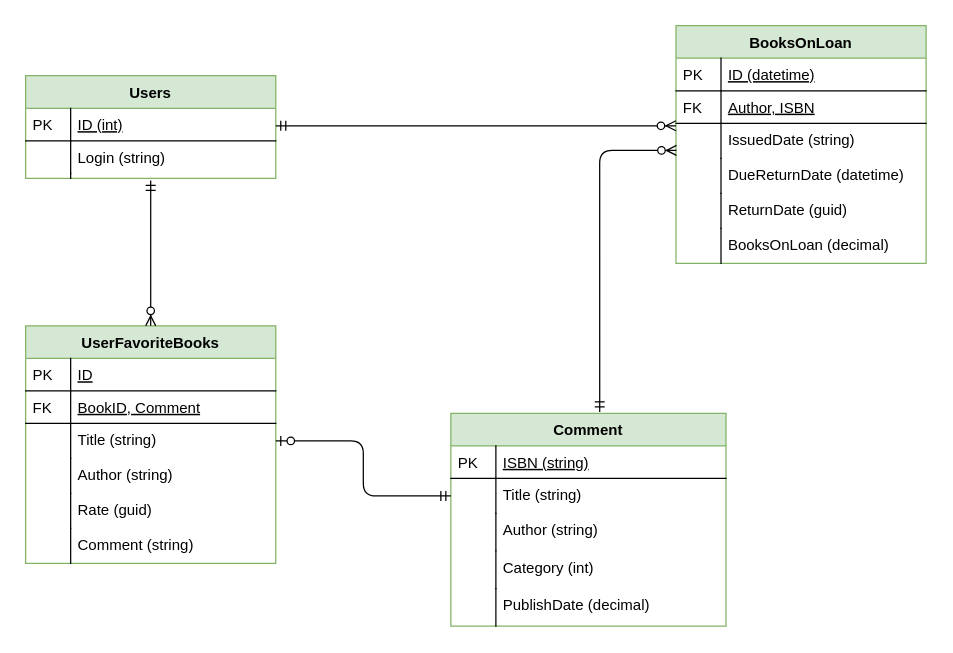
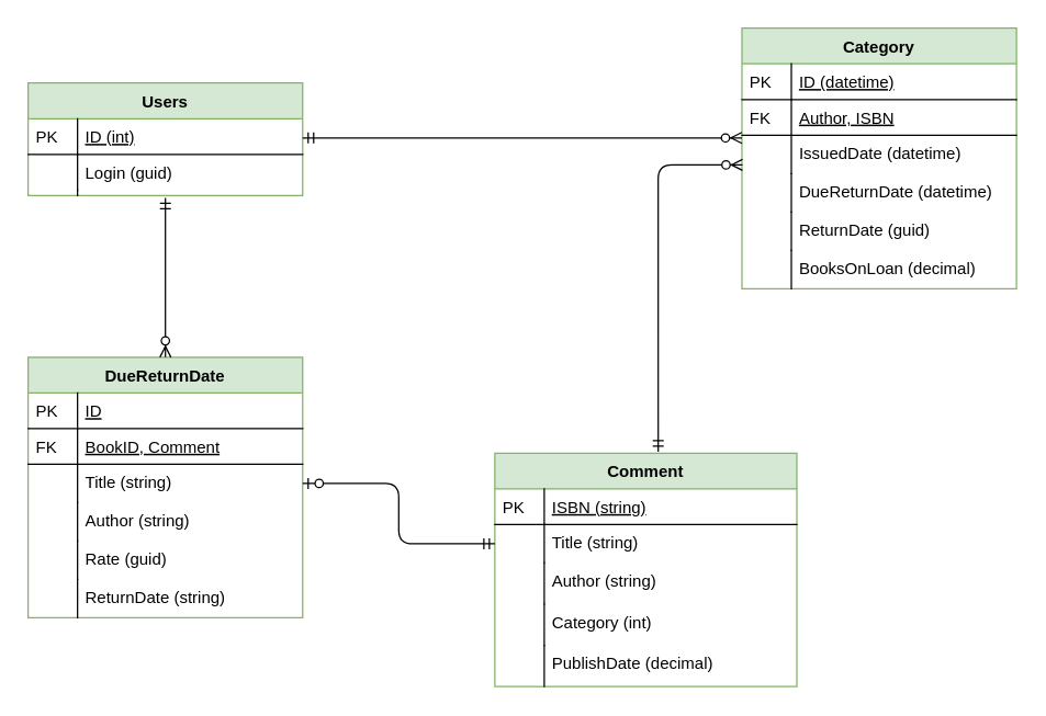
  <mxCell id="0" />
  <mxCell id="1" parent="0" />
  <mxCell id="2" value="Comment" style="swimlane;fontStyle=1;childLayout=stackLayout;horizontal=1;startSize=26;horizontalStack=0;resizeParent=1;resizeLast=0;collapsible=1;marginBottom=0;rounded=0;shadow=0;strokeWidth=1;fillColor=#d5e8d4;strokeColor=#82b366;autosize=1;" parent="1" vertex="1"><mxGeometry x="360" y="330" width="220" height="170" as="geometry"><mxRectangle x="160" y="120" width="160" height="26" as="alternateBounds" /></mxGeometry></mxCell>
  <mxCell id="3" value="ISBN (string)" style="shape=partialRectangle;top=0;left=0;right=0;bottom=1;align=left;verticalAlign=top;fillColor=none;spacingLeft=40;spacingRight=4;overflow=hidden;rotatable=0;points=[[0,0.5],[1,0.5]];portConstraint=eastwest;dropTarget=0;rounded=0;shadow=0;strokeWidth=1;fontStyle=4;autosize=1;" parent="2" vertex="1"><mxGeometry y="26" width="220" height="26" as="geometry" /></mxCell>
  <mxCell id="4" value="PK" style="shape=partialRectangle;top=0;left=0;bottom=0;fillColor=none;align=left;verticalAlign=top;spacingLeft=4;spacingRight=4;overflow=hidden;rotatable=0;points=[];portConstraint=eastwest;part=1;" parent="3" vertex="1" connectable="0"><mxGeometry width="36" height="26" as="geometry" /></mxCell>
  <mxCell id="5" value="Title (string)" style="shape=partialRectangle;top=0;left=0;right=0;bottom=0;align=left;verticalAlign=top;fillColor=none;spacingLeft=40;spacingRight=4;overflow=hidden;rotatable=0;points=[[0,0.5],[1,0.5]];portConstraint=eastwest;dropTarget=0;rounded=0;shadow=0;strokeWidth=1;autosize=1;" vertex="1" parent="2"><mxGeometry y="52" width="220" height="28" as="geometry" /></mxCell>
  <mxCell id="6" value="" style="shape=partialRectangle;top=0;left=0;bottom=0;fillColor=none;align=left;verticalAlign=top;spacingLeft=4;spacingRight=4;overflow=hidden;rotatable=0;points=[];portConstraint=eastwest;part=1;" vertex="1" connectable="0" parent="5"><mxGeometry width="36" height="28" as="geometry" /></mxCell>
  <mxCell id="7" value="Author (string)" style="shape=partialRectangle;top=0;left=0;right=0;bottom=0;align=left;verticalAlign=top;fillColor=none;spacingLeft=40;spacingRight=4;overflow=hidden;rotatable=0;points=[[0,0.5],[1,0.5]];portConstraint=eastwest;dropTarget=0;rounded=0;shadow=0;strokeWidth=1;autosize=1;" vertex="1" parent="2"><mxGeometry y="80" width="220" height="30" as="geometry" /></mxCell>
  <mxCell id="8" value="" style="shape=partialRectangle;top=0;left=0;bottom=0;fillColor=none;align=left;verticalAlign=top;spacingLeft=4;spacingRight=4;overflow=hidden;rotatable=0;points=[];portConstraint=eastwest;part=1;" vertex="1" connectable="0" parent="7"><mxGeometry width="36" height="30" as="geometry" /></mxCell>
  <mxCell id="9" value="Category (int)" style="shape=partialRectangle;top=0;left=0;right=0;bottom=0;align=left;verticalAlign=top;fillColor=none;spacingLeft=40;spacingRight=4;overflow=hidden;rotatable=0;points=[[0,0.5],[1,0.5]];portConstraint=eastwest;dropTarget=0;rounded=0;shadow=0;strokeWidth=1;autosize=1;" vertex="1" parent="2"><mxGeometry y="110" width="220" height="30" as="geometry" /></mxCell>
  <mxCell id="10" value="" style="shape=partialRectangle;top=0;left=0;bottom=0;fillColor=none;align=left;verticalAlign=top;spacingLeft=4;spacingRight=4;overflow=hidden;rotatable=0;points=[];portConstraint=eastwest;part=1;" vertex="1" connectable="0" parent="9"><mxGeometry width="36" height="30" as="geometry" /></mxCell>
  <mxCell id="11" value="PublishDate (decimal)" style="shape=partialRectangle;top=0;left=0;right=0;bottom=0;align=left;verticalAlign=top;fillColor=none;spacingLeft=40;spacingRight=4;overflow=hidden;rotatable=0;points=[[0,0.5],[1,0.5]];portConstraint=eastwest;dropTarget=0;rounded=0;shadow=0;strokeWidth=1;autosize=1;" vertex="1" parent="2"><mxGeometry y="140" width="220" height="30" as="geometry" /></mxCell>
  <mxCell id="12" value="" style="shape=partialRectangle;top=0;left=0;bottom=0;fillColor=none;align=left;verticalAlign=top;spacingLeft=4;spacingRight=4;overflow=hidden;rotatable=0;points=[];portConstraint=eastwest;part=1;" vertex="1" connectable="0" parent="11"><mxGeometry width="36" height="30" as="geometry" /></mxCell>
  <mxCell id="13" value="Users" style="swimlane;fontStyle=1;childLayout=stackLayout;horizontal=1;startSize=26;horizontalStack=0;resizeParent=1;resizeLast=0;collapsible=1;marginBottom=0;rounded=0;shadow=0;strokeWidth=1;fillColor=#d5e8d4;strokeColor=#82b366;" vertex="1" parent="1"><mxGeometry x="20" y="60" width="200" height="82" as="geometry"><mxRectangle x="160" y="120" width="160" height="26" as="alternateBounds" /></mxGeometry></mxCell>
  <mxCell id="14" value="ID (int)" style="shape=partialRectangle;top=0;left=0;right=0;bottom=1;align=left;verticalAlign=top;fillColor=none;spacingLeft=40;spacingRight=4;overflow=hidden;rotatable=0;points=[[0,0.5],[1,0.5]];portConstraint=eastwest;dropTarget=0;rounded=0;shadow=0;strokeWidth=1;fontStyle=4;autosize=0;" vertex="1" parent="13"><mxGeometry y="26" width="200" height="26" as="geometry" /></mxCell>
  <mxCell id="15" value="PK" style="shape=partialRectangle;top=0;left=0;bottom=0;fillColor=none;align=left;verticalAlign=top;spacingLeft=4;spacingRight=4;overflow=hidden;rotatable=0;points=[];portConstraint=eastwest;part=1;" vertex="1" connectable="0" parent="14"><mxGeometry width="36" height="26" as="geometry" /></mxCell>
- <mxCell id="16" value="Login (string)" style="shape=partialRectangle;top=0;left=0;right=0;bottom=0;align=left;verticalAlign=top;fillColor=none;spacingLeft=40;spacingRight=4;overflow=hidden;rotatable=0;points=[[0,0.5],[1,0.5]];portConstraint=eastwest;dropTarget=0;rounded=0;shadow=0;strokeWidth=1;" vertex="1" parent="13"><mxGeometry y="52" width="200" height="26" as="geometry" /></mxCell>
+ <mxCell id="16" value="Login (guid)" style="shape=partialRectangle;top=0;left=0;right=0;bottom=0;align=left;verticalAlign=top;fillColor=none;spacingLeft=40;spacingRight=4;overflow=hidden;rotatable=0;points=[[0,0.5],[1,0.5]];portConstraint=eastwest;dropTarget=0;rounded=0;shadow=0;strokeWidth=1;" vertex="1" parent="13"><mxGeometry y="52" width="200" height="26" as="geometry" /></mxCell>
  <mxCell id="17" value="" style="shape=partialRectangle;top=0;left=0;bottom=0;fillColor=none;align=left;verticalAlign=top;spacingLeft=4;spacingRight=4;overflow=hidden;rotatable=0;points=[];portConstraint=eastwest;part=1;" vertex="1" connectable="0" parent="16"><mxGeometry width="36" height="26" as="geometry" /></mxCell>
  <mxCell id="18" value="" style="shape=partialRectangle;top=0;left=0;right=0;bottom=0;align=left;verticalAlign=top;fillColor=none;spacingLeft=40;spacingRight=4;overflow=hidden;rotatable=0;points=[[0,0.5],[1,0.5]];portConstraint=eastwest;dropTarget=0;rounded=0;shadow=0;strokeWidth=1;" vertex="1" parent="13"><mxGeometry y="78" width="200" height="4" as="geometry" /></mxCell>
  <mxCell id="19" value="" style="shape=partialRectangle;top=0;left=0;bottom=0;fillColor=none;align=left;verticalAlign=top;spacingLeft=4;spacingRight=4;overflow=hidden;rotatable=0;points=[];portConstraint=eastwest;part=1;" vertex="1" connectable="0" parent="18"><mxGeometry width="36" height="4" as="geometry" /></mxCell>
- <mxCell id="20" value="UserFavoriteBooks" style="swimlane;fontStyle=1;childLayout=stackLayout;horizontal=1;startSize=26;horizontalStack=0;resizeParent=1;resizeLast=0;collapsible=1;marginBottom=0;rounded=0;shadow=0;strokeWidth=1;fillColor=#d5e8d4;strokeColor=#82b366;" vertex="1" parent="1"><mxGeometry x="20" y="260" width="200" height="190" as="geometry"><mxRectangle x="160" y="120" width="160" height="26" as="alternateBounds" /></mxGeometry></mxCell>
+ <mxCell id="20" value="DueReturnDate" style="swimlane;fontStyle=1;childLayout=stackLayout;horizontal=1;startSize=26;horizontalStack=0;resizeParent=1;resizeLast=0;collapsible=1;marginBottom=0;rounded=0;shadow=0;strokeWidth=1;fillColor=#d5e8d4;strokeColor=#82b366;" vertex="1" parent="1"><mxGeometry x="20" y="260" width="200" height="190" as="geometry"><mxRectangle x="160" y="120" width="160" height="26" as="alternateBounds" /></mxGeometry></mxCell>
  <mxCell id="21" value="ID" style="shape=partialRectangle;top=0;left=0;right=0;bottom=1;align=left;verticalAlign=top;fillColor=none;spacingLeft=40;spacingRight=4;overflow=hidden;rotatable=0;points=[[0,0.5],[1,0.5]];portConstraint=eastwest;dropTarget=0;rounded=0;shadow=0;strokeWidth=1;fontStyle=4;autosize=0;" vertex="1" parent="20"><mxGeometry y="26" width="200" height="26" as="geometry" /></mxCell>
  <mxCell id="22" value="PK" style="shape=partialRectangle;top=0;left=0;bottom=0;fillColor=none;align=left;verticalAlign=top;spacingLeft=4;spacingRight=4;overflow=hidden;rotatable=0;points=[];portConstraint=eastwest;part=1;" vertex="1" connectable="0" parent="21"><mxGeometry width="36" height="26" as="geometry" /></mxCell>
  <mxCell id="23" value="BookID, Comment" style="shape=partialRectangle;top=0;left=0;right=0;bottom=1;align=left;verticalAlign=top;fillColor=none;spacingLeft=40;spacingRight=4;overflow=hidden;rotatable=0;points=[[0,0.5],[1,0.5]];portConstraint=eastwest;dropTarget=0;rounded=0;shadow=0;strokeWidth=1;fontStyle=4;autosize=0;" vertex="1" parent="20"><mxGeometry y="52" width="200" height="26" as="geometry" /></mxCell>
  <mxCell id="24" value="FK" style="shape=partialRectangle;top=0;left=0;bottom=0;fillColor=none;align=left;verticalAlign=top;spacingLeft=4;spacingRight=4;overflow=hidden;rotatable=0;points=[];portConstraint=eastwest;part=1;" vertex="1" connectable="0" parent="23"><mxGeometry width="36" height="26" as="geometry" /></mxCell>
  <mxCell id="25" value="Title (string)" style="shape=partialRectangle;top=0;left=0;right=0;bottom=0;align=left;verticalAlign=top;fillColor=none;spacingLeft=40;spacingRight=4;overflow=hidden;rotatable=0;points=[[0,0.5],[1,0.5]];portConstraint=eastwest;dropTarget=0;rounded=0;shadow=0;strokeWidth=1;" vertex="1" parent="20"><mxGeometry y="78" width="200" height="28" as="geometry" /></mxCell>
  <mxCell id="26" value="" style="shape=partialRectangle;top=0;left=0;bottom=0;fillColor=none;align=left;verticalAlign=top;spacingLeft=4;spacingRight=4;overflow=hidden;rotatable=0;points=[];portConstraint=eastwest;part=1;" vertex="1" connectable="0" parent="25"><mxGeometry width="36" height="28" as="geometry" /></mxCell>
  <mxCell id="27" value="Author (string)" style="shape=partialRectangle;top=0;left=0;right=0;bottom=0;align=left;verticalAlign=top;fillColor=none;spacingLeft=40;spacingRight=4;overflow=hidden;rotatable=0;points=[[0,0.5],[1,0.5]];portConstraint=eastwest;dropTarget=0;rounded=0;shadow=0;strokeWidth=1;" vertex="1" parent="20"><mxGeometry y="106" width="200" height="28" as="geometry" /></mxCell>
  <mxCell id="28" value="" style="shape=partialRectangle;top=0;left=0;bottom=0;fillColor=none;align=left;verticalAlign=top;spacingLeft=4;spacingRight=4;overflow=hidden;rotatable=0;points=[];portConstraint=eastwest;part=1;" vertex="1" connectable="0" parent="27"><mxGeometry width="36" height="28" as="geometry" /></mxCell>
  <mxCell id="29" value="Rate (guid)" style="shape=partialRectangle;top=0;left=0;right=0;bottom=0;align=left;verticalAlign=top;fillColor=none;spacingLeft=40;spacingRight=4;overflow=hidden;rotatable=0;points=[[0,0.5],[1,0.5]];portConstraint=eastwest;dropTarget=0;rounded=0;shadow=0;strokeWidth=1;" vertex="1" parent="20"><mxGeometry y="134" width="200" height="28" as="geometry" /></mxCell>
  <mxCell id="30" value="" style="shape=partialRectangle;top=0;left=0;bottom=0;fillColor=none;align=left;verticalAlign=top;spacingLeft=4;spacingRight=4;overflow=hidden;rotatable=0;points=[];portConstraint=eastwest;part=1;" vertex="1" connectable="0" parent="29"><mxGeometry width="36" height="28" as="geometry" /></mxCell>
- <mxCell id="31" value="Comment (string)" style="shape=partialRectangle;top=0;left=0;right=0;bottom=0;align=left;verticalAlign=top;fillColor=none;spacingLeft=40;spacingRight=4;overflow=hidden;rotatable=0;points=[[0,0.5],[1,0.5]];portConstraint=eastwest;dropTarget=0;rounded=0;shadow=0;strokeWidth=1;" vertex="1" parent="20"><mxGeometry y="162" width="200" height="28" as="geometry" /></mxCell>
+ <mxCell id="31" value="ReturnDate (string)" style="shape=partialRectangle;top=0;left=0;right=0;bottom=0;align=left;verticalAlign=top;fillColor=none;spacingLeft=40;spacingRight=4;overflow=hidden;rotatable=0;points=[[0,0.5],[1,0.5]];portConstraint=eastwest;dropTarget=0;rounded=0;shadow=0;strokeWidth=1;" vertex="1" parent="20"><mxGeometry y="162" width="200" height="28" as="geometry" /></mxCell>
  <mxCell id="32" value="" style="shape=partialRectangle;top=0;left=0;bottom=0;fillColor=none;align=left;verticalAlign=top;spacingLeft=4;spacingRight=4;overflow=hidden;rotatable=0;points=[];portConstraint=eastwest;part=1;" vertex="1" connectable="0" parent="31"><mxGeometry width="36" height="28" as="geometry" /></mxCell>
- <mxCell id="33" value="BooksOnLoan" style="swimlane;fontStyle=1;childLayout=stackLayout;horizontal=1;startSize=26;horizontalStack=0;resizeParent=1;resizeLast=0;collapsible=1;marginBottom=0;rounded=0;shadow=0;strokeWidth=1;fillColor=#d5e8d4;strokeColor=#82b366;" vertex="1" parent="1"><mxGeometry x="540" y="20" width="200" height="190" as="geometry"><mxRectangle x="160" y="120" width="160" height="26" as="alternateBounds" /></mxGeometry></mxCell>
+ <mxCell id="33" value="Category" style="swimlane;fontStyle=1;childLayout=stackLayout;horizontal=1;startSize=26;horizontalStack=0;resizeParent=1;resizeLast=0;collapsible=1;marginBottom=0;rounded=0;shadow=0;strokeWidth=1;fillColor=#d5e8d4;strokeColor=#82b366;" vertex="1" parent="1"><mxGeometry x="540" y="20" width="200" height="190" as="geometry"><mxRectangle x="160" y="120" width="160" height="26" as="alternateBounds" /></mxGeometry></mxCell>
  <mxCell id="34" value="ID (datetime)" style="shape=partialRectangle;top=0;left=0;right=0;bottom=1;align=left;verticalAlign=top;fillColor=none;spacingLeft=40;spacingRight=4;overflow=hidden;rotatable=0;points=[[0,0.5],[1,0.5]];portConstraint=eastwest;dropTarget=0;rounded=0;shadow=0;strokeWidth=1;fontStyle=4;autosize=0;" vertex="1" parent="33"><mxGeometry y="26" width="200" height="26" as="geometry" /></mxCell>
  <mxCell id="35" value="PK" style="shape=partialRectangle;top=0;left=0;bottom=0;fillColor=none;align=left;verticalAlign=top;spacingLeft=4;spacingRight=4;overflow=hidden;rotatable=0;points=[];portConstraint=eastwest;part=1;" vertex="1" connectable="0" parent="34"><mxGeometry width="36" height="26" as="geometry" /></mxCell>
  <mxCell id="36" value="Author, ISBN" style="shape=partialRectangle;top=0;left=0;right=0;bottom=1;align=left;verticalAlign=top;fillColor=none;spacingLeft=40;spacingRight=4;overflow=hidden;rotatable=0;points=[[0,0.5],[1,0.5]];portConstraint=eastwest;dropTarget=0;rounded=0;shadow=0;strokeWidth=1;fontStyle=4;autosize=0;" vertex="1" parent="33"><mxGeometry y="52" width="200" height="26" as="geometry" /></mxCell>
  <mxCell id="37" value="FK" style="shape=partialRectangle;top=0;left=0;bottom=0;fillColor=none;align=left;verticalAlign=top;spacingLeft=4;spacingRight=4;overflow=hidden;rotatable=0;points=[];portConstraint=eastwest;part=1;" vertex="1" connectable="0" parent="36"><mxGeometry width="36" height="26" as="geometry" /></mxCell>
- <mxCell id="38" value="IssuedDate (string)" style="shape=partialRectangle;top=0;left=0;right=0;bottom=0;align=left;verticalAlign=top;fillColor=none;spacingLeft=40;spacingRight=4;overflow=hidden;rotatable=0;points=[[0,0.5],[1,0.5]];portConstraint=eastwest;dropTarget=0;rounded=0;shadow=0;strokeWidth=1;" vertex="1" parent="33"><mxGeometry y="78" width="200" height="28" as="geometry" /></mxCell>
+ <mxCell id="38" value="IssuedDate (datetime)" style="shape=partialRectangle;top=0;left=0;right=0;bottom=0;align=left;verticalAlign=top;fillColor=none;spacingLeft=40;spacingRight=4;overflow=hidden;rotatable=0;points=[[0,0.5],[1,0.5]];portConstraint=eastwest;dropTarget=0;rounded=0;shadow=0;strokeWidth=1;" vertex="1" parent="33"><mxGeometry y="78" width="200" height="28" as="geometry" /></mxCell>
  <mxCell id="39" value="" style="shape=partialRectangle;top=0;left=0;bottom=0;fillColor=none;align=left;verticalAlign=top;spacingLeft=4;spacingRight=4;overflow=hidden;rotatable=0;points=[];portConstraint=eastwest;part=1;" vertex="1" connectable="0" parent="38"><mxGeometry width="36" height="28" as="geometry" /></mxCell>
  <mxCell id="40" value="DueReturnDate (datetime)" style="shape=partialRectangle;top=0;left=0;right=0;bottom=0;align=left;verticalAlign=top;fillColor=none;spacingLeft=40;spacingRight=4;overflow=hidden;rotatable=0;points=[[0,0.5],[1,0.5]];portConstraint=eastwest;dropTarget=0;rounded=0;shadow=0;strokeWidth=1;" vertex="1" parent="33"><mxGeometry y="106" width="200" height="28" as="geometry" /></mxCell>
  <mxCell id="41" value="" style="shape=partialRectangle;top=0;left=0;bottom=0;fillColor=none;align=left;verticalAlign=top;spacingLeft=4;spacingRight=4;overflow=hidden;rotatable=0;points=[];portConstraint=eastwest;part=1;" vertex="1" connectable="0" parent="40"><mxGeometry width="36" height="28" as="geometry" /></mxCell>
  <mxCell id="42" value="ReturnDate (guid)" style="shape=partialRectangle;top=0;left=0;right=0;bottom=0;align=left;verticalAlign=top;fillColor=none;spacingLeft=40;spacingRight=4;overflow=hidden;rotatable=0;points=[[0,0.5],[1,0.5]];portConstraint=eastwest;dropTarget=0;rounded=0;shadow=0;strokeWidth=1;" vertex="1" parent="33"><mxGeometry y="134" width="200" height="28" as="geometry" /></mxCell>
  <mxCell id="43" value="" style="shape=partialRectangle;top=0;left=0;bottom=0;fillColor=none;align=left;verticalAlign=top;spacingLeft=4;spacingRight=4;overflow=hidden;rotatable=0;points=[];portConstraint=eastwest;part=1;" vertex="1" connectable="0" parent="42"><mxGeometry width="36" height="28" as="geometry" /></mxCell>
  <mxCell id="44" value="BooksOnLoan (decimal)" style="shape=partialRectangle;top=0;left=0;right=0;bottom=0;align=left;verticalAlign=top;fillColor=none;spacingLeft=40;spacingRight=4;overflow=hidden;rotatable=0;points=[[0,0.5],[1,0.5]];portConstraint=eastwest;dropTarget=0;rounded=0;shadow=0;strokeWidth=1;" vertex="1" parent="33"><mxGeometry y="162" width="200" height="28" as="geometry" /></mxCell>
  <mxCell id="45" value="" style="shape=partialRectangle;top=0;left=0;bottom=0;fillColor=none;align=left;verticalAlign=top;spacingLeft=4;spacingRight=4;overflow=hidden;rotatable=0;points=[];portConstraint=eastwest;part=1;" vertex="1" connectable="0" parent="44"><mxGeometry width="36" height="28" as="geometry" /></mxCell>
  <mxCell id="46" value="" style="fontSize=12;html=1;endArrow=ERzeroToMany;startArrow=ERmandOne;exitX=0.5;exitY=1.429;exitDx=0;exitDy=0;exitPerimeter=0;entryX=0.5;entryY=0;entryDx=0;entryDy=0;" edge="1" parent="1" source="18" target="20"><mxGeometry width="100" height="100" relative="1" as="geometry"><mxPoint x="200" y="200" as="sourcePoint" /><mxPoint x="300" y="100" as="targetPoint" /></mxGeometry></mxCell>
  <mxCell id="47" value="" style="edgeStyle=orthogonalEdgeStyle;fontSize=12;html=1;endArrow=ERzeroToMany;startArrow=ERmandOne;entryX=0.002;entryY=0.774;entryDx=0;entryDy=0;entryPerimeter=0;exitX=0.541;exitY=-0.007;exitDx=0;exitDy=0;exitPerimeter=0;" edge="1" parent="1" source="2" target="38"><mxGeometry width="100" height="100" relative="1" as="geometry"><mxPoint x="505" y="370" as="sourcePoint" /><mxPoint x="500" y="100" as="targetPoint" /></mxGeometry></mxCell>
  <mxCell id="48" value="" style="edgeStyle=orthogonalEdgeStyle;fontSize=12;html=1;endArrow=ERzeroToOne;startArrow=ERmandOne;entryX=1;entryY=0.5;entryDx=0;entryDy=0;exitX=0;exitY=0.5;exitDx=0;exitDy=0;" edge="1" parent="1" source="5" target="25"><mxGeometry width="100" height="100" relative="1" as="geometry"><mxPoint x="365" y="535" as="sourcePoint" /><mxPoint x="210" y="460" as="targetPoint" /></mxGeometry></mxCell>
  <mxCell id="49" value="" style="fontSize=12;html=1;endArrow=ERzeroToMany;startArrow=ERmandOne;edgeStyle=orthogonalEdgeStyle;" edge="1" parent="1"><mxGeometry width="100" height="100" relative="1" as="geometry"><mxPoint x="220" y="100" as="sourcePoint" /><mxPoint x="540" y="100" as="targetPoint" /><Array as="points"><mxPoint x="220" y="100" /></Array></mxGeometry></mxCell>
